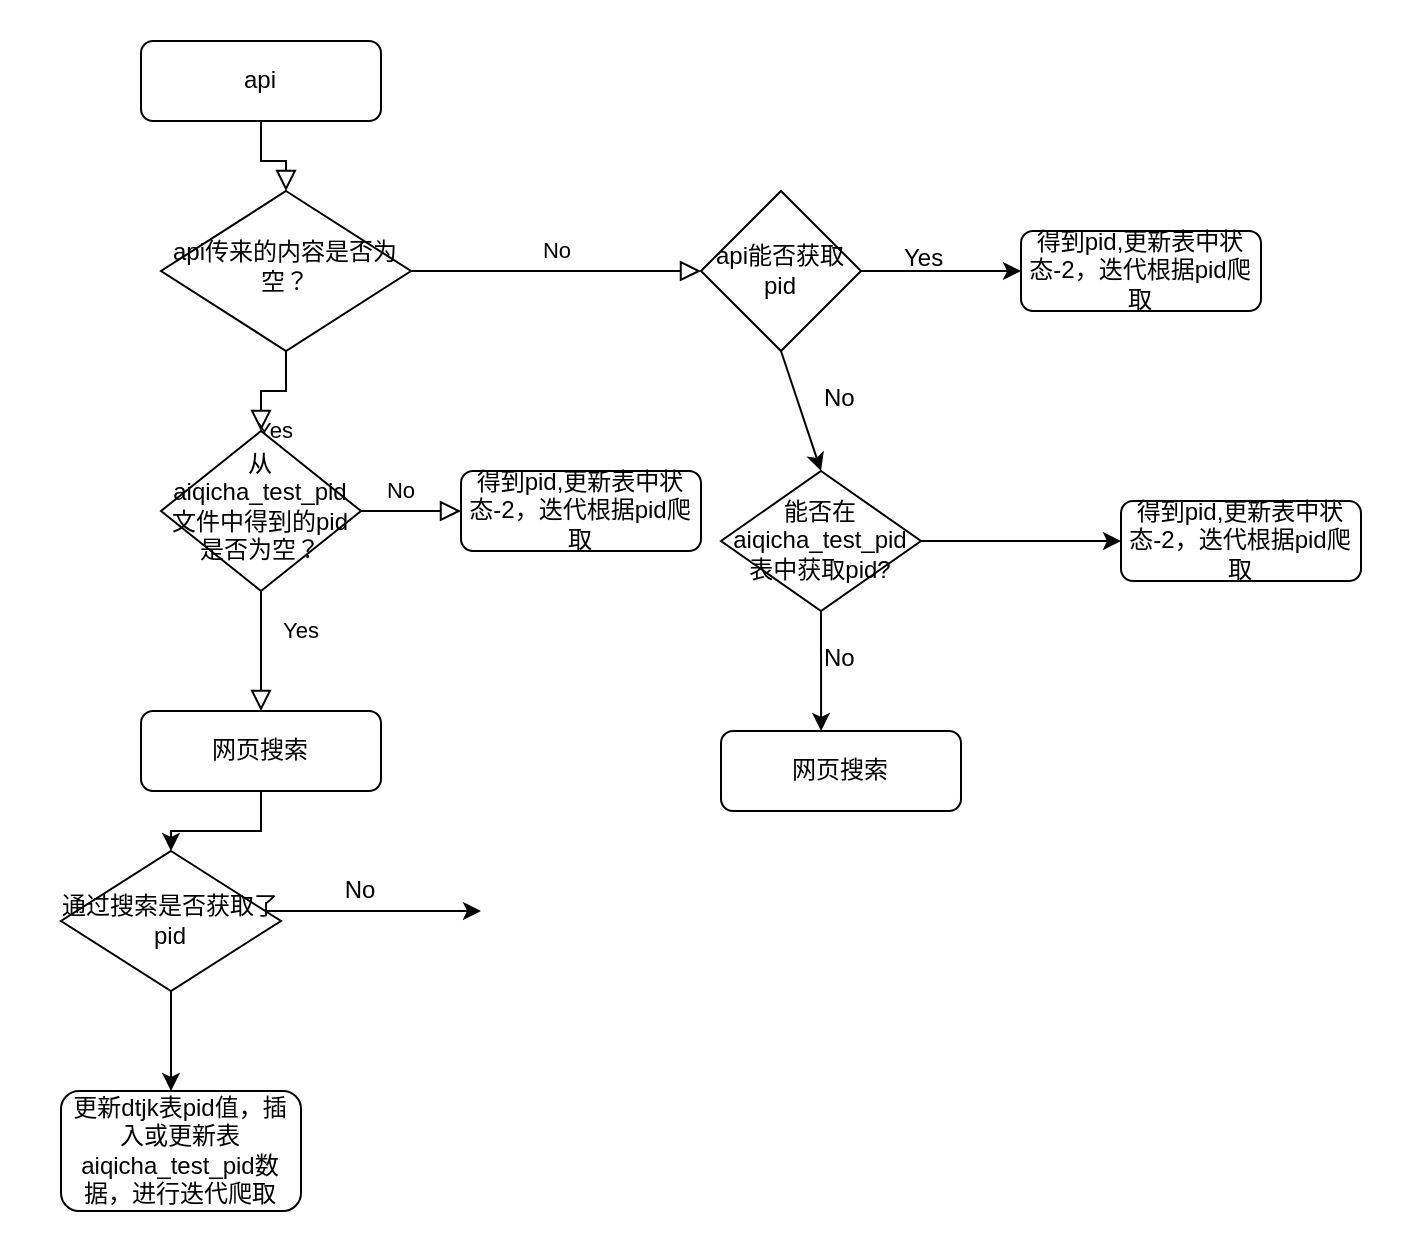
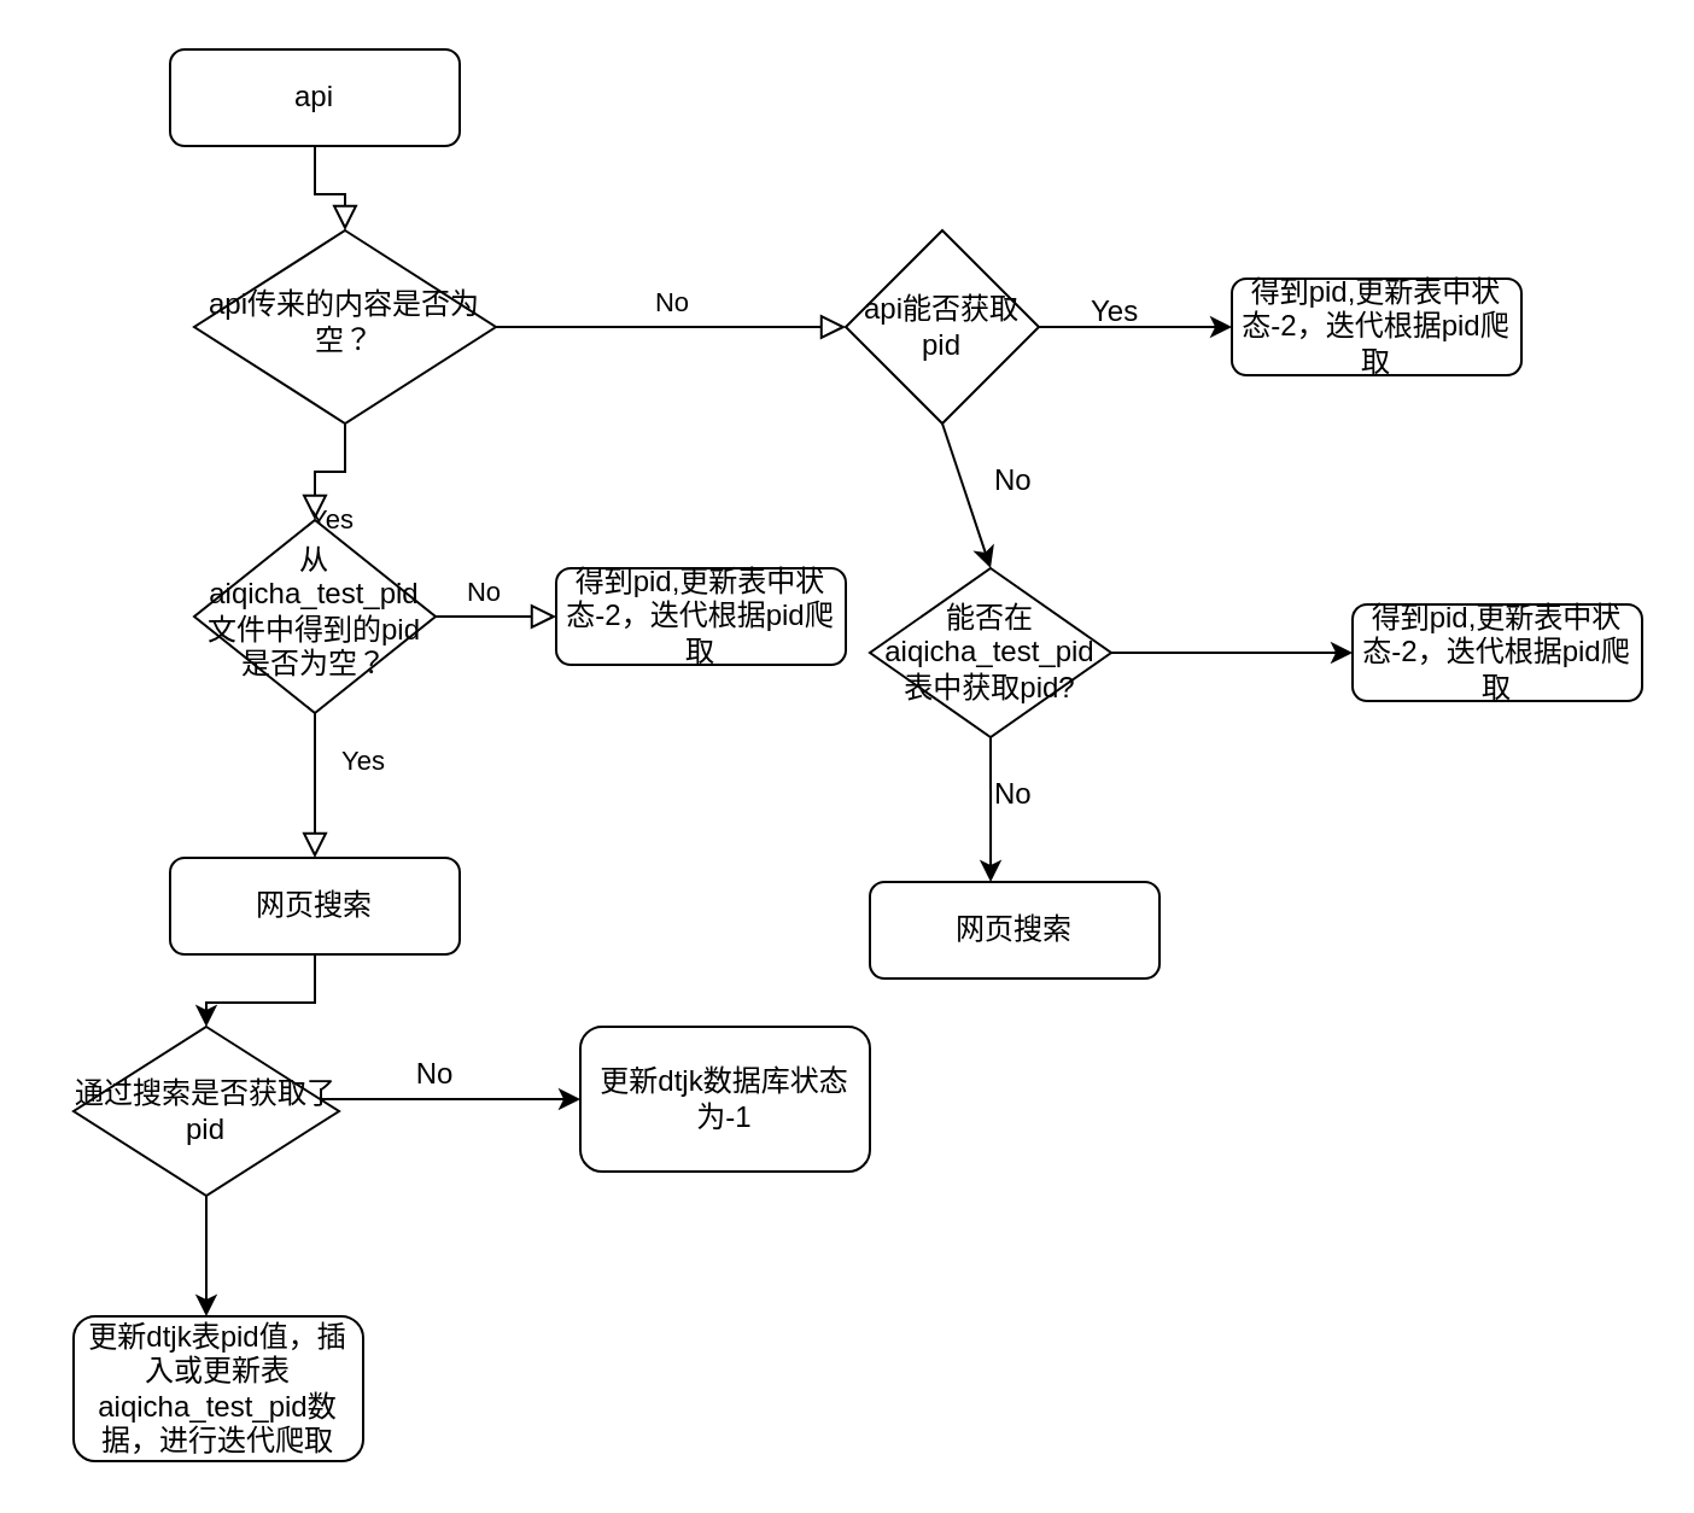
  <mxCell id="0" />
  <mxCell id="1" parent="0" />
  <mxCell id="2" value="" style="rounded=0;html=1;jettySize=auto;orthogonalLoop=1;fontSize=11;endArrow=block;endFill=0;endSize=8;strokeWidth=1;shadow=0;labelBackgroundColor=none;edgeStyle=orthogonalEdgeStyle;" parent="1" source="3" target="5" edge="1"><mxGeometry relative="1" as="geometry" /></mxCell>
  <mxCell id="3" value="api" style="rounded=1;whiteSpace=wrap;html=1;fontSize=12;glass=0;strokeWidth=1;shadow=0;" parent="1" vertex="1"><mxGeometry x="70" y="20" width="120" height="40" as="geometry" /></mxCell>
  <mxCell id="4" value="Yes" style="rounded=0;html=1;jettySize=auto;orthogonalLoop=1;fontSize=11;endArrow=block;endFill=0;endSize=8;strokeWidth=1;shadow=0;labelBackgroundColor=none;edgeStyle=orthogonalEdgeStyle;" parent="1" source="5" target="8" edge="1"><mxGeometry y="20" relative="1" as="geometry"><mxPoint as="offset" /></mxGeometry></mxCell>
  <mxCell id="5" value="api传来的内容是否为空？" style="rhombus;whiteSpace=wrap;html=1;shadow=0;fontFamily=Helvetica;fontSize=12;align=center;strokeWidth=1;spacing=6;spacingTop=-4;" parent="1" vertex="1"><mxGeometry x="80" y="95" width="125" height="80" as="geometry" /></mxCell>
  <mxCell id="6" value="No" style="rounded=0;html=1;jettySize=auto;orthogonalLoop=1;fontSize=11;endArrow=block;endFill=0;endSize=8;strokeWidth=1;shadow=0;labelBackgroundColor=none;edgeStyle=orthogonalEdgeStyle;" parent="1" source="8" target="10" edge="1"><mxGeometry x="-1" y="86" relative="1" as="geometry"><mxPoint x="-16" y="-50" as="offset" /></mxGeometry></mxCell>
  <mxCell id="7" value="Yes" style="edgeStyle=orthogonalEdgeStyle;rounded=0;html=1;jettySize=auto;orthogonalLoop=1;fontSize=11;endArrow=block;endFill=0;endSize=8;strokeWidth=1;shadow=0;labelBackgroundColor=none;" parent="1" source="8" target="11" edge="1"><mxGeometry x="-1" y="-67" relative="1" as="geometry"><mxPoint x="-30" y="-7" as="offset" /></mxGeometry></mxCell>
  <mxCell id="8" value="从aiqicha_test_pid文件中得到的pid是否为空？" style="rhombus;whiteSpace=wrap;html=1;shadow=0;fontFamily=Helvetica;fontSize=12;align=center;strokeWidth=1;spacing=6;spacingTop=-4;" parent="1" vertex="1"><mxGeometry x="80" y="215" width="100" height="80" as="geometry" /></mxCell>
  <mxCell id="9" style="edgeStyle=orthogonalEdgeStyle;rounded=0;orthogonalLoop=1;jettySize=auto;html=1;exitX=0.5;exitY=1;exitDx=0;exitDy=0;entryX=0.5;entryY=0;entryDx=0;entryDy=0;" edge="1" parent="1" source="10" target="33"><mxGeometry relative="1" as="geometry" /></mxCell>
  <mxCell id="10" value="网页搜索" style="rounded=1;whiteSpace=wrap;html=1;fontSize=12;glass=0;strokeWidth=1;shadow=0;" parent="1" vertex="1"><mxGeometry x="70" y="355" width="120" height="40" as="geometry" /></mxCell>
  <mxCell id="11" value="得到pid,更新表中状态-2，迭代根据pid爬取" style="rounded=1;whiteSpace=wrap;html=1;fontSize=12;glass=0;strokeWidth=1;shadow=0;" parent="1" vertex="1"><mxGeometry x="230" y="235" width="120" height="40" as="geometry" /></mxCell>
  <mxCell id="12" value="" style="group" vertex="1" connectable="0" parent="1"><mxGeometry x="300" y="95" width="130" height="80" as="geometry" /></mxCell>
  <mxCell id="13" value="No" style="edgeStyle=orthogonalEdgeStyle;rounded=0;html=1;jettySize=auto;orthogonalLoop=1;fontSize=11;endArrow=block;endFill=0;endSize=8;strokeWidth=1;shadow=0;labelBackgroundColor=none;" parent="12" source="5" edge="1"><mxGeometry y="10" relative="1" as="geometry"><mxPoint as="offset" /><mxPoint x="50" y="40" as="targetPoint" /><Array as="points"><mxPoint y="40" /><mxPoint y="40" /></Array></mxGeometry></mxCell>
  <mxCell id="14" value="api能否获取pid" style="rhombus;whiteSpace=wrap;html=1;" vertex="1" parent="12"><mxGeometry x="50" width="80" height="80" as="geometry" /></mxCell>
  <mxCell id="15" value="No" style="text;whiteSpace=wrap;html=1;" vertex="1" parent="1"><mxGeometry x="410" y="185" width="110" height="30" as="geometry" /></mxCell>
  <mxCell id="16" value="" style="group" vertex="1" connectable="0" parent="1"><mxGeometry x="440" y="115" width="190" height="40" as="geometry" /></mxCell>
  <mxCell id="17" value="" style="endArrow=classic;html=1;exitX=1;exitY=0.5;exitDx=0;exitDy=0;" edge="1" parent="16" source="14"><mxGeometry width="50" height="50" relative="1" as="geometry"><mxPoint x="-220" y="70" as="sourcePoint" /><mxPoint x="70" y="20" as="targetPoint" /><Array as="points"><mxPoint y="20" /></Array></mxGeometry></mxCell>
  <mxCell id="18" value="得到pid,更新表中状态-2，迭代根据pid爬取" style="rounded=1;whiteSpace=wrap;html=1;fontSize=12;glass=0;strokeWidth=1;shadow=0;" vertex="1" parent="16"><mxGeometry x="70" width="120" height="40" as="geometry" /></mxCell>
  <mxCell id="19" value="Yes" style="text;whiteSpace=wrap;html=1;" vertex="1" parent="16"><mxGeometry x="10" width="110" height="30" as="geometry" /></mxCell>
  <mxCell id="20" value="" style="group" vertex="1" connectable="0" parent="1"><mxGeometry x="370" y="235" width="100" height="80" as="geometry" /></mxCell>
  <mxCell id="21" value="" style="group" vertex="1" connectable="0" parent="20"><mxGeometry x="-10" width="100" height="70" as="geometry" /></mxCell>
  <mxCell id="22" value="" style="endArrow=classic;html=1;exitX=0.5;exitY=1;exitDx=0;exitDy=0;" edge="1" parent="21" source="14"><mxGeometry width="50" height="50" relative="1" as="geometry"><mxPoint x="40" y="20" as="sourcePoint" /><mxPoint x="50" as="targetPoint" /></mxGeometry></mxCell>
  <mxCell id="23" value="能否在aiqicha_test_pid表中获取pid?" style="rhombus;whiteSpace=wrap;html=1;" vertex="1" parent="21"><mxGeometry width="100" height="70" as="geometry" /></mxCell>
  <mxCell id="24" value="No" style="text;whiteSpace=wrap;html=1;" vertex="1" parent="1"><mxGeometry x="410" y="315" width="110" height="30" as="geometry" /></mxCell>
  <mxCell id="25" value="得到pid,更新表中状态-2，迭代根据pid爬取" style="rounded=1;whiteSpace=wrap;html=1;fontSize=12;glass=0;strokeWidth=1;shadow=0;" vertex="1" parent="1"><mxGeometry x="560" y="250" width="120" height="40" as="geometry" /></mxCell>
  <mxCell id="26" value="" style="group" vertex="1" connectable="0" parent="1"><mxGeometry x="360" y="365" width="120" height="40" as="geometry" /></mxCell>
  <mxCell id="27" value="网页搜索" style="rounded=1;whiteSpace=wrap;html=1;fontSize=12;glass=0;strokeWidth=1;shadow=0;" vertex="1" parent="26"><mxGeometry width="120" height="40" as="geometry" /></mxCell>
  <mxCell id="28" style="edgeStyle=orthogonalEdgeStyle;rounded=0;orthogonalLoop=1;jettySize=auto;html=1;exitX=0.5;exitY=1;exitDx=0;exitDy=0;entryX=0.417;entryY=0;entryDx=0;entryDy=0;entryPerimeter=0;" edge="1" parent="26" source="23" target="27"><mxGeometry relative="1" as="geometry" /></mxCell>
  <mxCell id="29" style="edgeStyle=orthogonalEdgeStyle;rounded=0;orthogonalLoop=1;jettySize=auto;html=1;exitX=1;exitY=0.5;exitDx=0;exitDy=0;entryX=0;entryY=0.5;entryDx=0;entryDy=0;" edge="1" parent="1" source="23" target="25"><mxGeometry relative="1" as="geometry" /></mxCell>
  <mxCell id="30" value="" style="group" vertex="1" connectable="0" parent="1"><mxGeometry x="20" y="425" width="220" height="70" as="geometry" /></mxCell>
  <mxCell id="31" style="edgeStyle=orthogonalEdgeStyle;rounded=0;orthogonalLoop=1;jettySize=auto;html=1;exitX=1;exitY=0.5;exitDx=0;exitDy=0;" edge="1" parent="30"><mxGeometry relative="1" as="geometry"><mxPoint x="220" y="30" as="targetPoint" /><mxPoint x="110" y="30" as="sourcePoint" /></mxGeometry></mxCell>
  <mxCell id="32" value="No" style="text;html=1;strokeColor=none;fillColor=none;align=center;verticalAlign=middle;whiteSpace=wrap;rounded=0;" vertex="1" parent="30"><mxGeometry x="140" y="10" width="40" height="20" as="geometry" /></mxCell>
  <mxCell id="33" value="&lt;span&gt;通过搜索是否获取了pid&lt;/span&gt;" style="rhombus;whiteSpace=wrap;html=1;" vertex="1" parent="30"><mxGeometry x="10" width="110" height="70" as="geometry" /></mxCell>
+ <mxCell id="34" value="更新dtjk数据库状态为-1" style="rounded=1;whiteSpace=wrap;html=1;" vertex="1" parent="1"><mxGeometry x="240" y="425" width="120" height="60" as="geometry" /></mxCell>
  <mxCell id="35" style="edgeStyle=orthogonalEdgeStyle;rounded=0;orthogonalLoop=1;jettySize=auto;html=1;exitX=0.5;exitY=1;exitDx=0;exitDy=0;" edge="1" parent="1" source="33"><mxGeometry relative="1" as="geometry"><mxPoint x="85" y="545" as="targetPoint" /><Array as="points"><mxPoint x="85" y="545" /></Array></mxGeometry></mxCell>
  <mxCell id="36" value="更新dtjk表pid值，插入或更新表aiqicha_test_pid数据，进行迭代爬取" style="rounded=1;whiteSpace=wrap;html=1;" vertex="1" parent="1"><mxGeometry x="30" y="545" width="120" height="60" as="geometry" /></mxCell>
